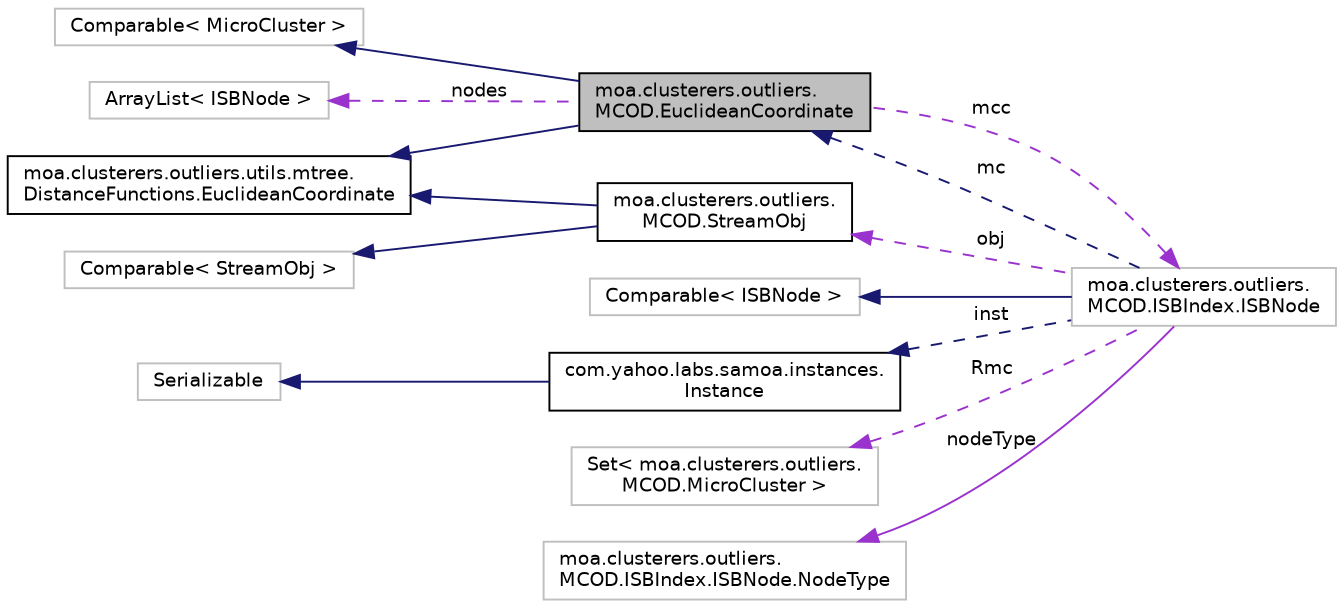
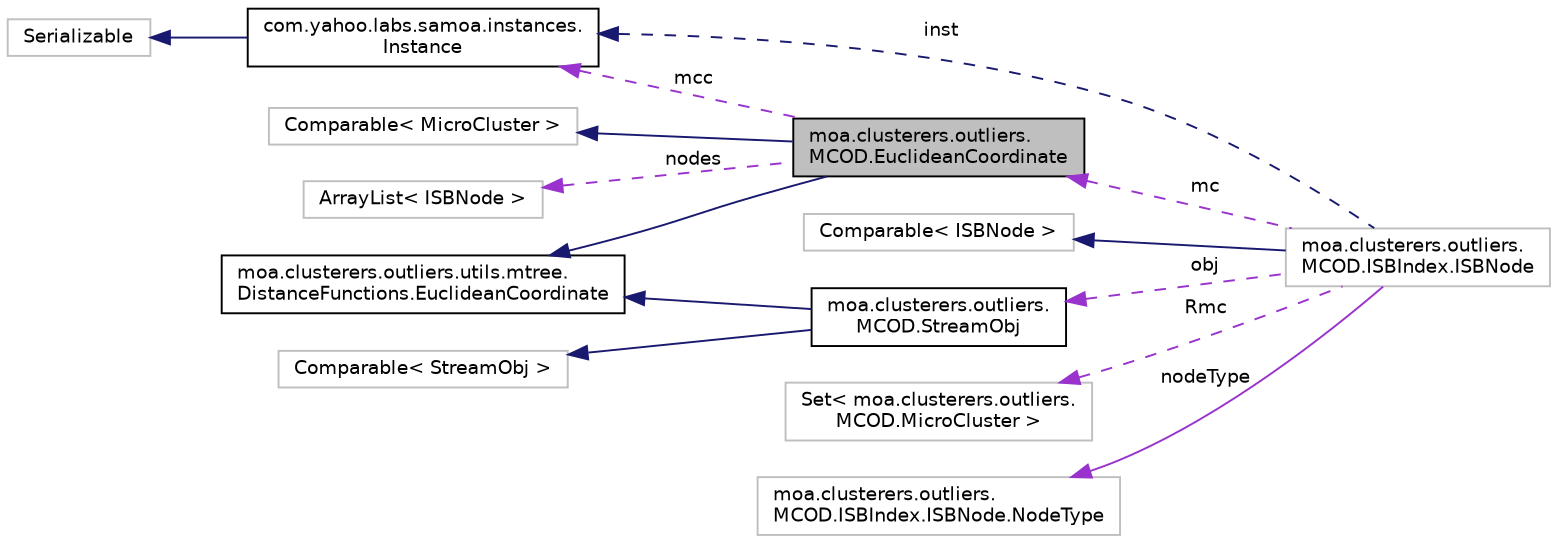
  digraph {
    rankdir=LR
    node [color=grey75 fillcolor=white fontname=Helvetica fontsize=10 shape=record style=filled]
    edge [color=midnightblue dir=back fontname=Helvetica fontsize=10 labelfontname=Helvetica labelfontsize=10 style=solid]
    n1 [color=black fillcolor=grey75 fontcolor=black height=0.2 label="moa.clusterers.outliers.\lMCOD.EuclideanCoordinate" width=0.4]
    n2 [height=0.2 label="moa.clusterers.outliers.\lMCOD.ISBIndex.ISBNode" width=0.4]
    n3 [color=black height=0.2 label="moa.clusterers.outliers.utils.mtree.\lDistanceFunctions.EuclideanCoordinate" width=0.4]
    n4 [color=black height=0.2 label="moa.clusterers.outliers.\lMCOD.StreamObj" width=0.4]
    n5 [height=0.2 label="Comparable\< MicroCluster \>" width=0.4]
    n6 [height=0.2 label="Comparable\< ISBNode \>" width=0.4]
    n7 [height=0.2 label="Comparable\< StreamObj \>" width=0.4]
    n8 [color=black height=0.2 label="com.yahoo.labs.samoa.instances.\lInstance" width=0.4]
    n9 [height=0.2 label=Serializable width=0.4]
    n10 [height=0.2 label="Set\< moa.clusterers.outliers.\lMCOD.MicroCluster \>" width=0.4]
    n11 [height=0.2 label="moa.clusterers.outliers.\lMCOD.ISBIndex.ISBNode.NodeType" width=0.4]
    n12 [height=0.2 label="ArrayList\< ISBNode \>" width=0.4]
-   n1 -> n2 [label=" mc" style=dashed]
-   n2 -> n1 [color=darkorchid3 label=" mcc" style=dashed]
+   n1 -> n2 [color=darkorchid3 label=" mc" style=dashed]
+   n8 -> n1 [color=darkorchid3 label=" mcc" style=dashed]
    n3 -> n1
    n3 -> n4
    n4 -> n2 [color=darkorchid3 label=" obj" style=dashed]
    n5 -> n1
    n6 -> n2
    n7 -> n4
    n8 -> n2 [label=" inst" style=dashed]
    n9 -> n8
    n10 -> n2 [color=darkorchid3 label=" Rmc" style=dashed]
    n11 -> n2 [color=darkorchid3 label=" nodeType"]
    n12 -> n1 [color=darkorchid3 label=" nodes" style=dashed]
  }
